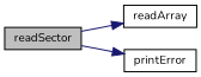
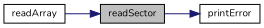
  digraph {
    fontname=Nunito
    rankdir=LR
    node [color=black fillcolor=white fontname=Nunito fontsize=10 shape=record style=filled]
    edge [color=midnightblue fontname=Nunito fontsize=10 labelfontname=Helvetica labelfontsize=10 style=solid]
    n1 [fillcolor=grey75 fontcolor=black height=0.2 label=readSector width=0.4]
    n2 [height=0.2 label=readArray width=0.4]
    n3 [height=0.2 label=printError width=0.4]
-   n1 -> n2
+   n2 -> n1
    n1 -> n3
  }
